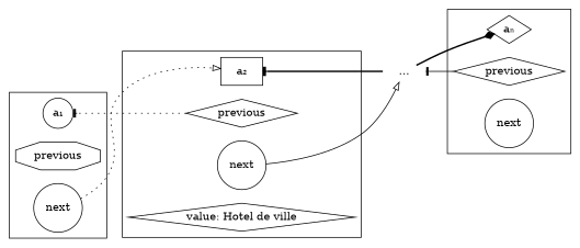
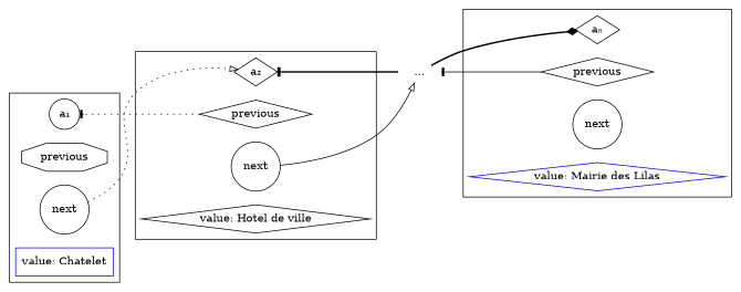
  digraph {
    rankdir=RL
    node [shape=diamond]
    edge [arrowhead=tee style=dotted]
-   n1 [label="a₂" shape=box]
+   n1 [label="a₂"]
    n2 [label=previous]
    n3 [label=next shape=circle]
    n4 [color=black label="value: Hotel de ville"]
    n5 [label="a₁" shape=circle]
    n6 [label=previous shape=octagon]
    n7 [label=next shape=circle]
+   n8 [color=blue label="value: Chatelet" shape=box]
    n9 [label="aₙ"]
    n10 [label=previous]
    n11 [label=next shape=circle]
+   n12 [color=blue label="value: Mairie des Lilas"]
    n13 [color=white label="..."]
    subgraph cluster_1 {
      subgraph sub_2 {
        rank=same
        n1
        n2
        n3
        n4
      }
    }
    subgraph cluster_3 {
      subgraph sub_4 {
        rank=same
        n5
        n6
        n7
+       n8
      }
    }
    subgraph cluster_5 {
      subgraph sub_6 {
        rank=same
        n9
        n10
        n11
+       n12
      }
    }
    n2 -> n5
    n3 -> n13 [arrowhead=onormal constraint=none style=solid]
    n7 -> n1 [arrowhead=onormal constraint=none]
    n10 -> n13 [style=solid]
    n13 -> n1 [style=bold]
    n13 -> n9 [arrowhead=diamond constraint=none style=bold]
  }
